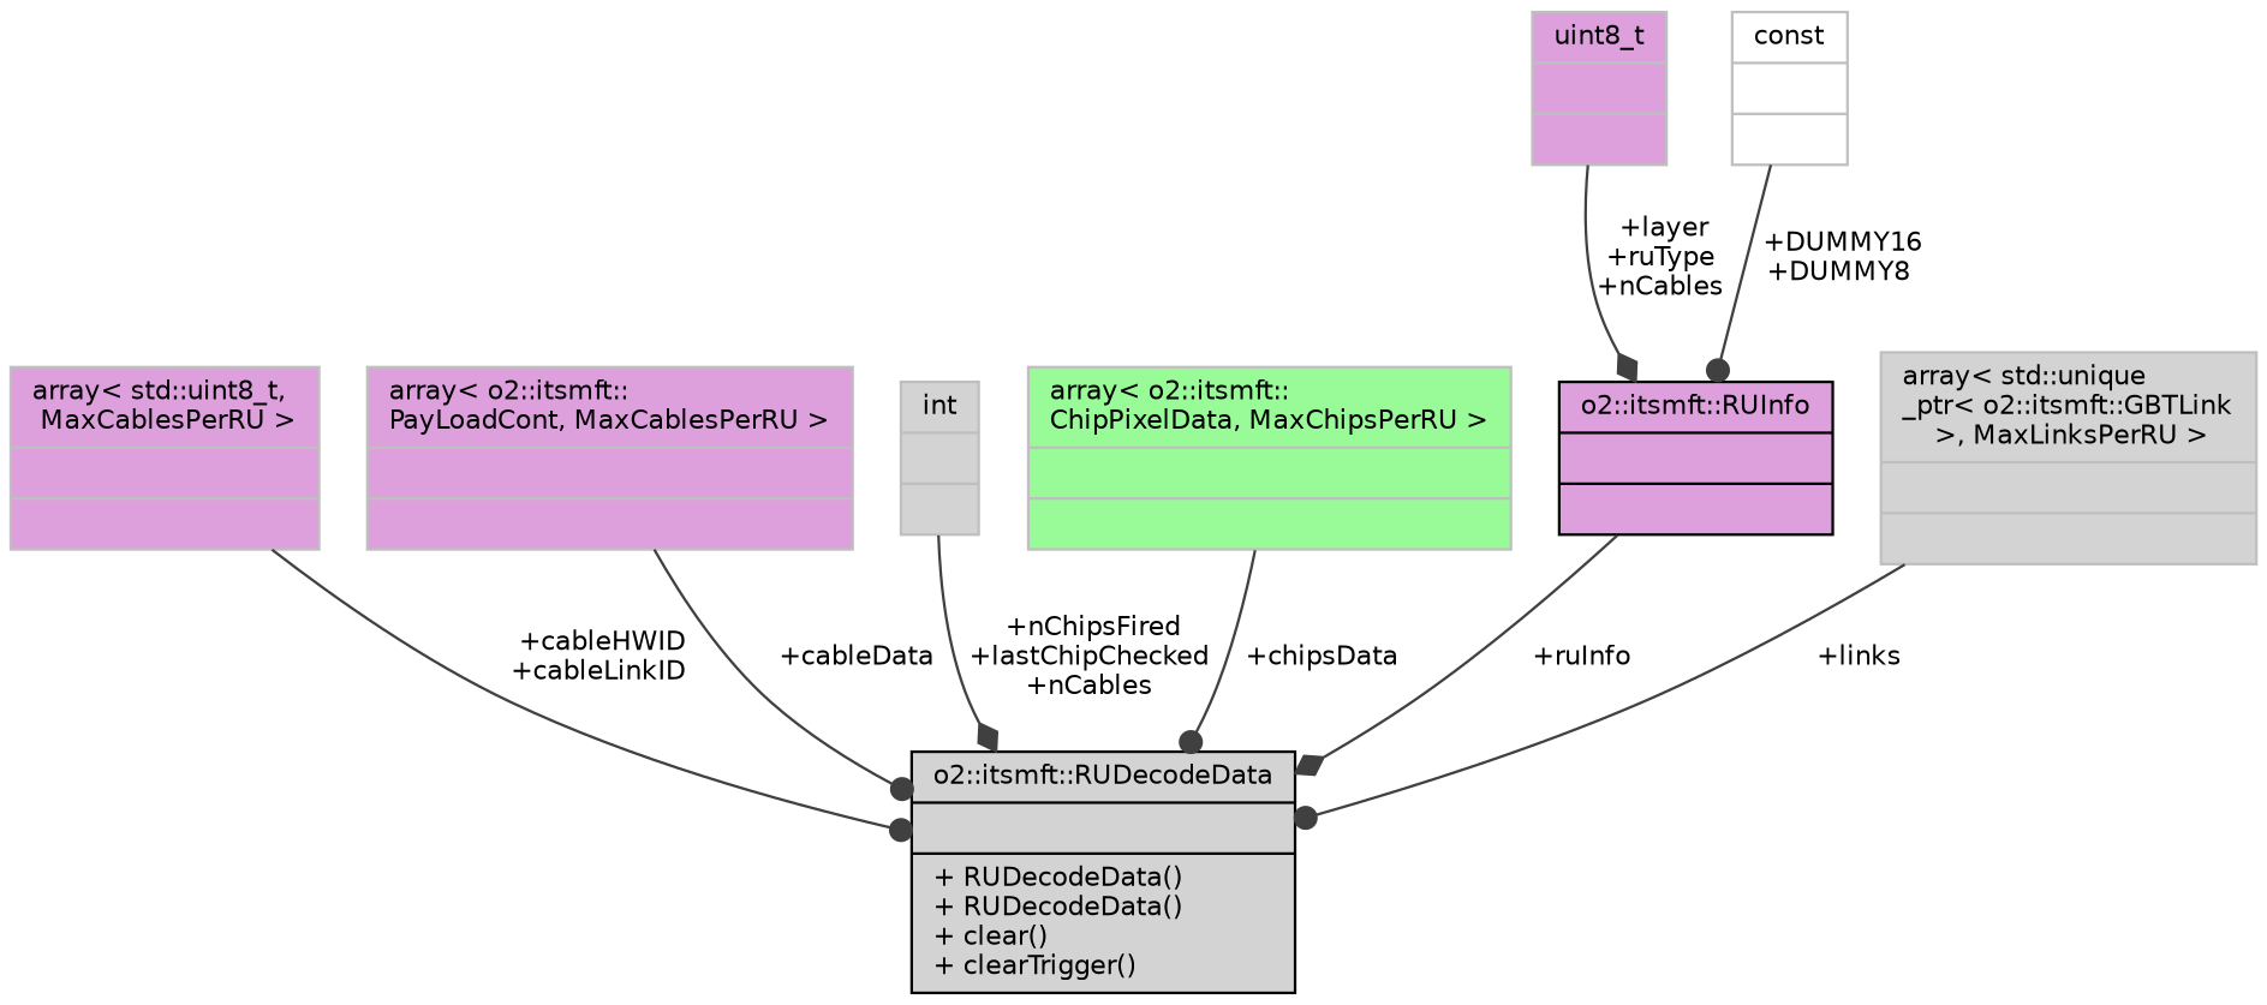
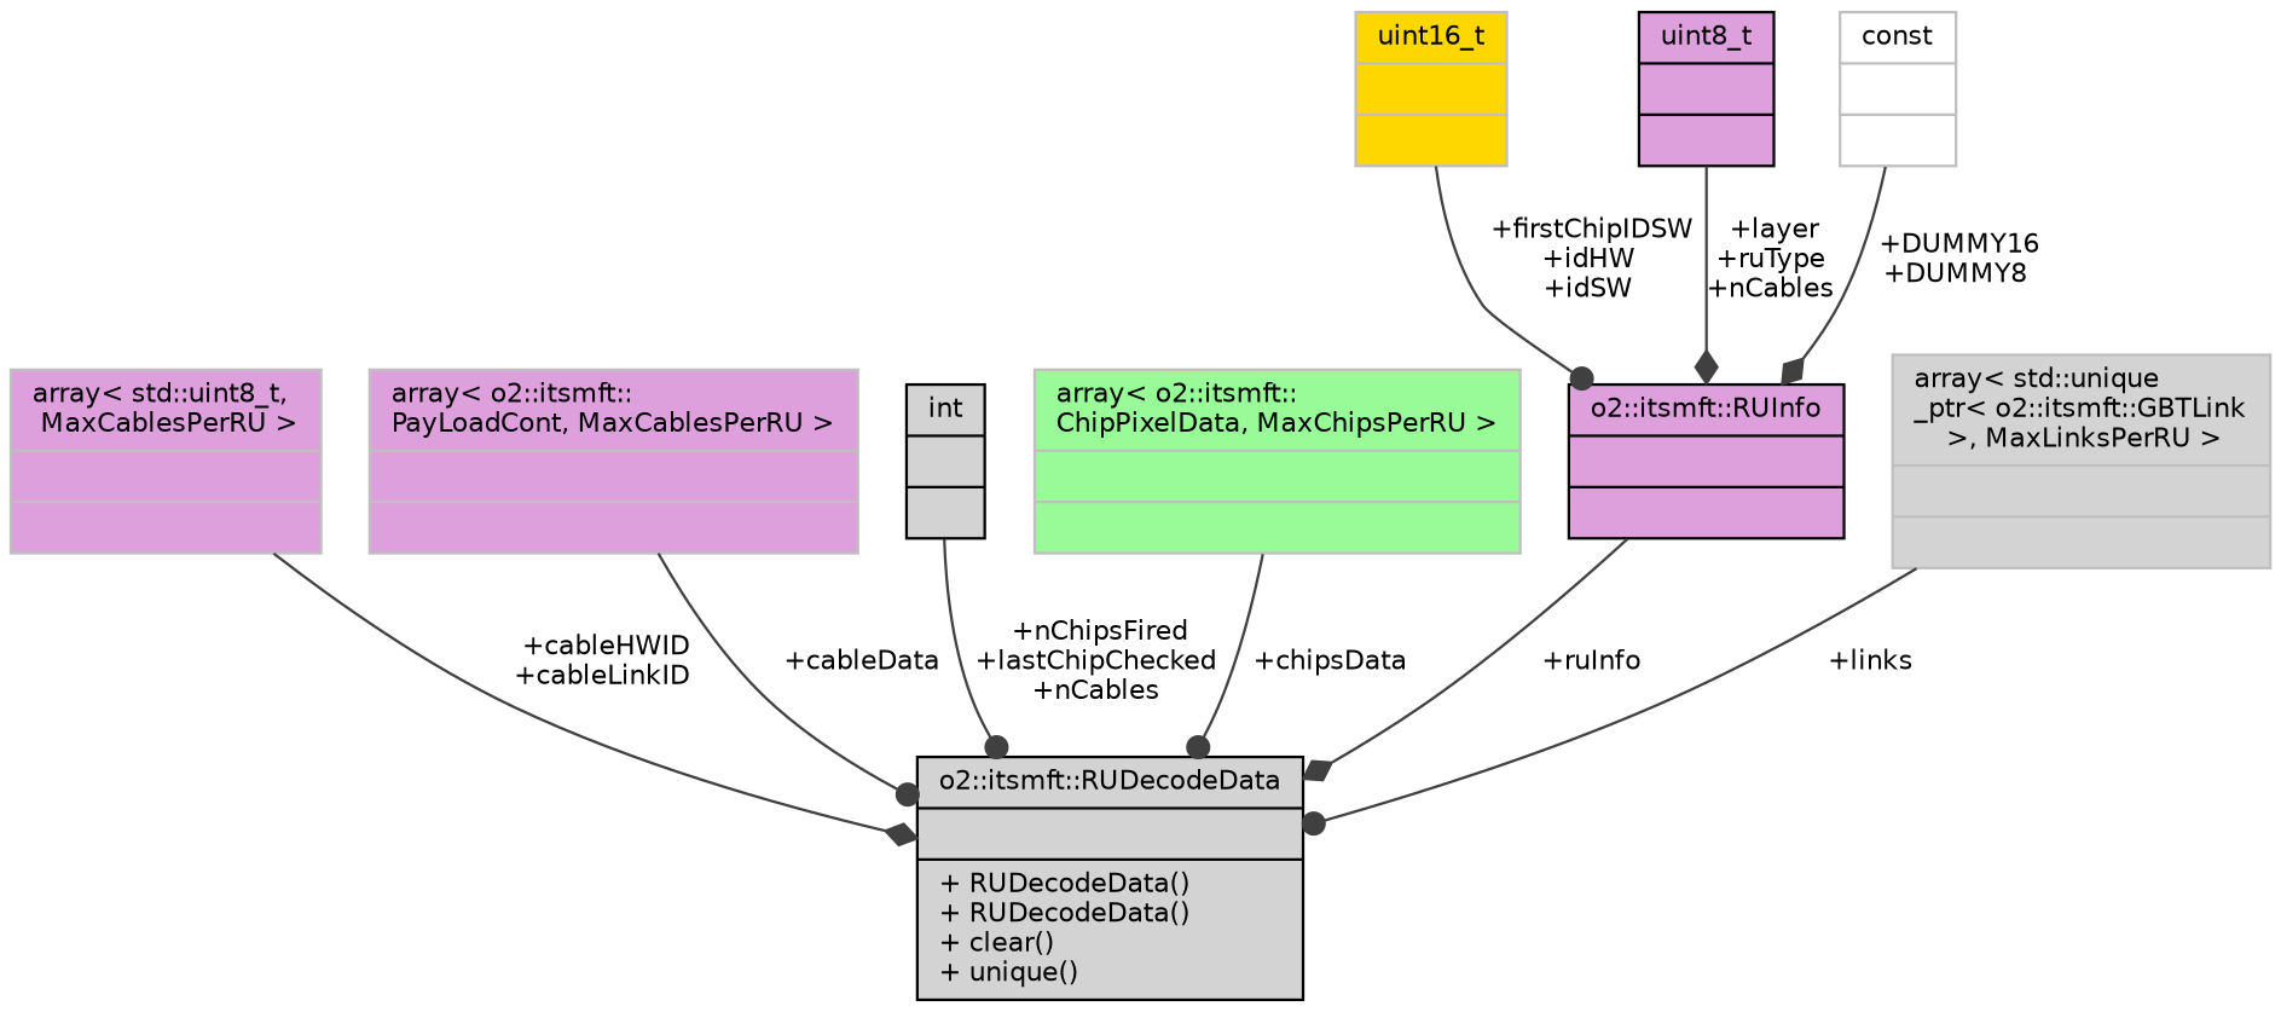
  digraph {
    node [color=grey75 fillcolor=plum fontname=Helvetica fontsize=10 shape=record style=filled]
    edge [arrowhead=dot color=grey25 fontname=Helvetica fontsize=10 labelfontname=Helvetica labelfontsize=10 style=solid]
-   n1 [color=black fillcolor=lightgrey fontcolor=black height=0.2 label="{o2::itsmft::RUDecodeData\n||+ RUDecodeData()\l+ RUDecodeData()\l+ clear()\l+ clearTrigger()\l}" width=0.4]
+   n1 [color=black fillcolor=lightgrey fontcolor=black height=0.2 label="{o2::itsmft::RUDecodeData\n||+ RUDecodeData()\l+ RUDecodeData()\l+ clear()\l+ unique()\l}" width=0.4]
    n2 [height=0.2 label="{array\< std::uint8_t,\l MaxCablesPerRU \>\n||}" width=0.4]
    n3 [height=0.2 label="{array\< o2::itsmft::\lPayLoadCont, MaxCablesPerRU \>\n||}" width=0.4]
-   n4 [fillcolor=lightgrey height=0.2 label="{int\n||}" width=0.4]
+   n4 [color=black fillcolor=lightgrey height=0.2 label="{int\n||}" width=0.4]
    n5 [fillcolor=palegreen height=0.2 label="{array\< o2::itsmft::\lChipPixelData, MaxChipsPerRU \>\n||}" width=0.4]
    n6 [color=black height=0.2 label="{o2::itsmft::RUInfo\n||}" width=0.4]
-   n8 [height=0.2 label="{uint8_t\n||}" width=0.4]
+   n7 [fillcolor=gold height=0.2 label="{uint16_t\n||}" width=0.4]
+   n8 [color=black height=0.2 label="{uint8_t\n||}" width=0.4]
    n9 [fillcolor=white height=0.2 label="{const\n||}" width=0.4]
    n10 [fillcolor=lightgrey height=0.2 label="{array\< std::unique\l_ptr\< o2::itsmft::GBTLink\l \>, MaxLinksPerRU \>\n||}" width=0.4]
-   n2 -> n1 [label=" +cableHWID\n+cableLinkID"]
+   n2 -> n1 [arrowhead=diamond label=" +cableHWID\n+cableLinkID"]
    n3 -> n1 [label=" +cableData"]
-   n4 -> n1 [arrowhead=diamond label=" +nChipsFired\n+lastChipChecked\n+nCables"]
+   n4 -> n1 [label=" +nChipsFired\n+lastChipChecked\n+nCables"]
    n5 -> n1 [label=" +chipsData"]
    n6 -> n1 [arrowhead=diamond label=" +ruInfo"]
+   n7 -> n6 [label=" +firstChipIDSW\n+idHW\n+idSW"]
    n8 -> n6 [arrowhead=diamond label=" +layer\n+ruType\n+nCables"]
-   n9 -> n6 [label=" +DUMMY16\n+DUMMY8"]
+   n9 -> n6 [arrowhead=diamond label=" +DUMMY16\n+DUMMY8"]
    n10 -> n1 [label=" +links"]
  }
